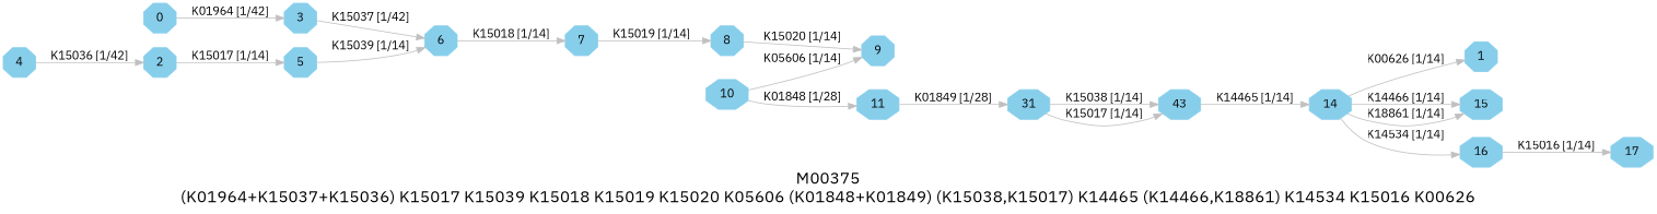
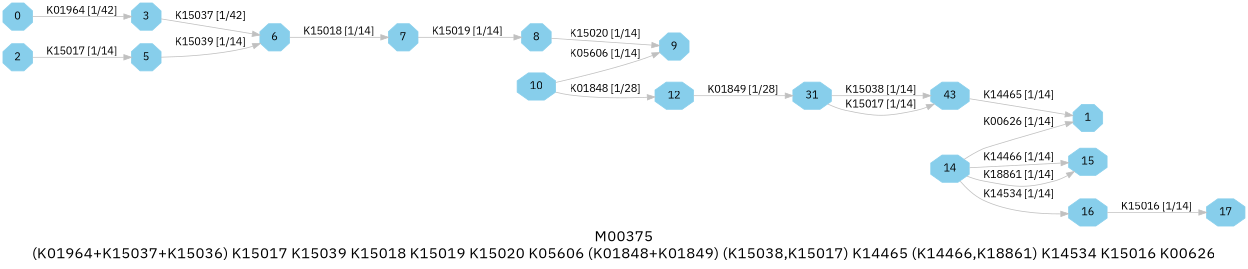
  digraph {
    fontname="IBM Plex Sans"
    fontsize=20
    label="M00375\n(K01964+K15037+K15036) K15017 K15039 K15018 K15019 K15020 K05606 (K01848+K01849) (K15038,K15017) K14465 (K14466,K18861) K14534 K15016 K00626"
    rankdir=LR
    node [color=skyblue fontname="IBM Plex Sans" shape=octagon style=filled]
    edge [color=grey fontname="IBM Plex Sans"]
    0 [height=.3 width=.3]
    1 [height=.3 width=.3]
    2 [height=.3 width=.3]
    3 [height=.3 width=.3]
-   4 [height=.3 width=.3]
    5 [height=.3 width=.3]
    6 [height=.3 width=.3]
    7 [height=.3 width=.3]
    8 [height=.3 width=.3]
    9 [height=.3 width=.3]
    10 [height=.3 width=.3]
    n12 [height=.3 label=31 width=.3]
-   12 [height=.3 width=.3 label=11]
+   12 [height=.3 width=.3]
    n14 [height=.3 label=43 width=.3]
    14 [height=.3 width=.3]
    15 [height=.3 width=.3]
    16 [height=.3 width=.3]
    17 [height=.3 width=.3]
    subgraph sub_1 {
      0
      1
      2
      3
-     4
      5
      6
      7
      8
      9
      10
      n12
      12
      n14
      14
      15
      16
      17
    }
    0 -> 3 [label="K01964 [1/42]"]
    2 -> 5 [label="K15017 [1/14]"]
    3 -> 6 [label="K15037 [1/42]"]
-   4 -> 2 [label="K15036 [1/42]"]
    5 -> 6 [label="K15039 [1/14]"]
    6 -> 7 [label="K15018 [1/14]"]
    7 -> 8 [label="K15019 [1/14]"]
    8 -> 9 [label="K15020 [1/14]"]
    10 -> 9 [label="K05606 [1/14]"]
    10 -> 12 [label="K01848 [1/28]"]
    n12 -> n14 [label="K15038 [1/14]"]
    n12 -> n14 [label="K15017 [1/14]"]
    12 -> n12 [label="K01849 [1/28]"]
-   n14 -> 14 [label="K14465 [1/14]"]
+   n14 -> 1 [label="K14465 [1/14]"]
    14 -> 1 [label="K00626 [1/14]"]
    14 -> 15 [label="K14466 [1/14]"]
    14 -> 15 [label="K18861 [1/14]"]
    14 -> 16 [label="K14534 [1/14]"]
    16 -> 17 [label="K15016 [1/14]"]
  }
